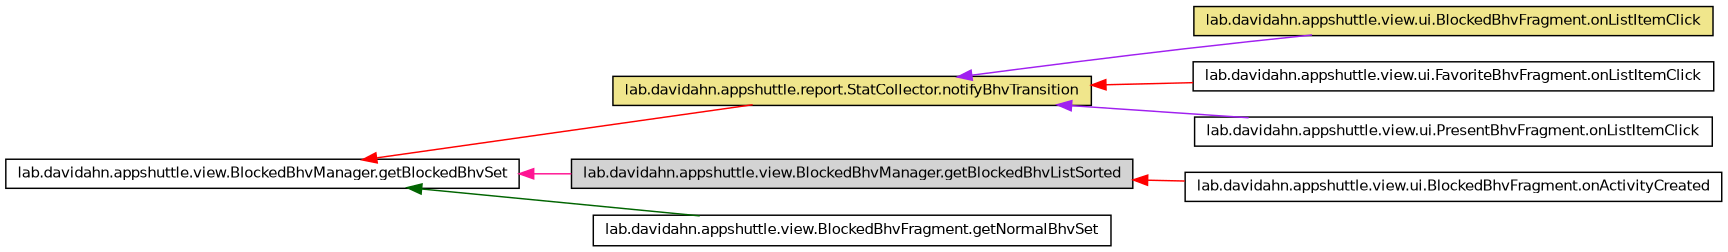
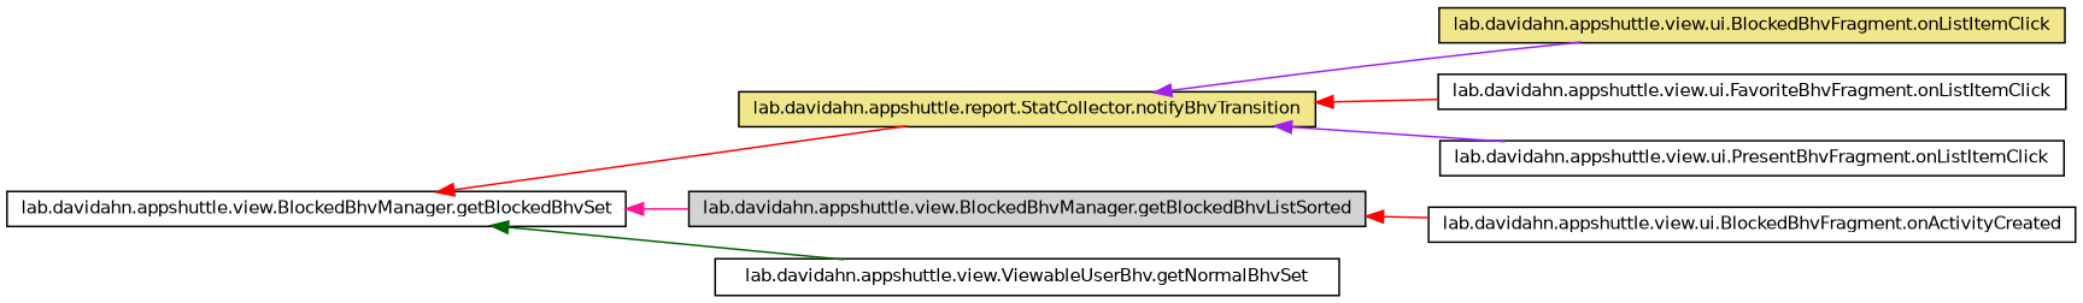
  digraph {
    rankdir=LR
    node [color=black fillcolor=white fontname=Helvetica fontsize=10 shape=record style=filled]
    edge [color=red dir=back fontname=Helvetica fontsize=10 labelfontname=Helvetica labelfontsize=10 style=solid]
    n1 [fontcolor=black height=0.2 label="lab.davidahn.appshuttle.view.BlockedBhvManager.getBlockedBhvSet" width=0.4]
    n2 [fillcolor=khaki height=0.2 label="lab.davidahn.appshuttle.report.StatCollector.notifyBhvTransition" width=0.4]
    n3 [fillcolor=lightgrey height=0.2 label="lab.davidahn.appshuttle.view.BlockedBhvManager.getBlockedBhvListSorted" width=0.4]
-   n4 [height=0.2 label="lab.davidahn.appshuttle.view.BlockedBhvFragment.getNormalBhvSet" width=0.4]
+   n4 [height=0.2 label="lab.davidahn.appshuttle.view.ViewableUserBhv.getNormalBhvSet" width=0.4]
    n5 [fillcolor=khaki height=0.2 label="lab.davidahn.appshuttle.view.ui.BlockedBhvFragment.onListItemClick" width=0.4]
    n6 [height=0.2 label="lab.davidahn.appshuttle.view.ui.FavoriteBhvFragment.onListItemClick" width=0.4]
    n7 [height=0.2 label="lab.davidahn.appshuttle.view.ui.PresentBhvFragment.onListItemClick" width=0.4]
    n8 [height=0.2 label="lab.davidahn.appshuttle.view.ui.BlockedBhvFragment.onActivityCreated" width=0.4]
    n1 -> n2
    n1 -> n3 [color=deeppink]
    n1 -> n4 [color=darkgreen]
    n2 -> n5 [color=purple]
    n2 -> n6
    n2 -> n7 [color=purple]
    n3 -> n8
  }
